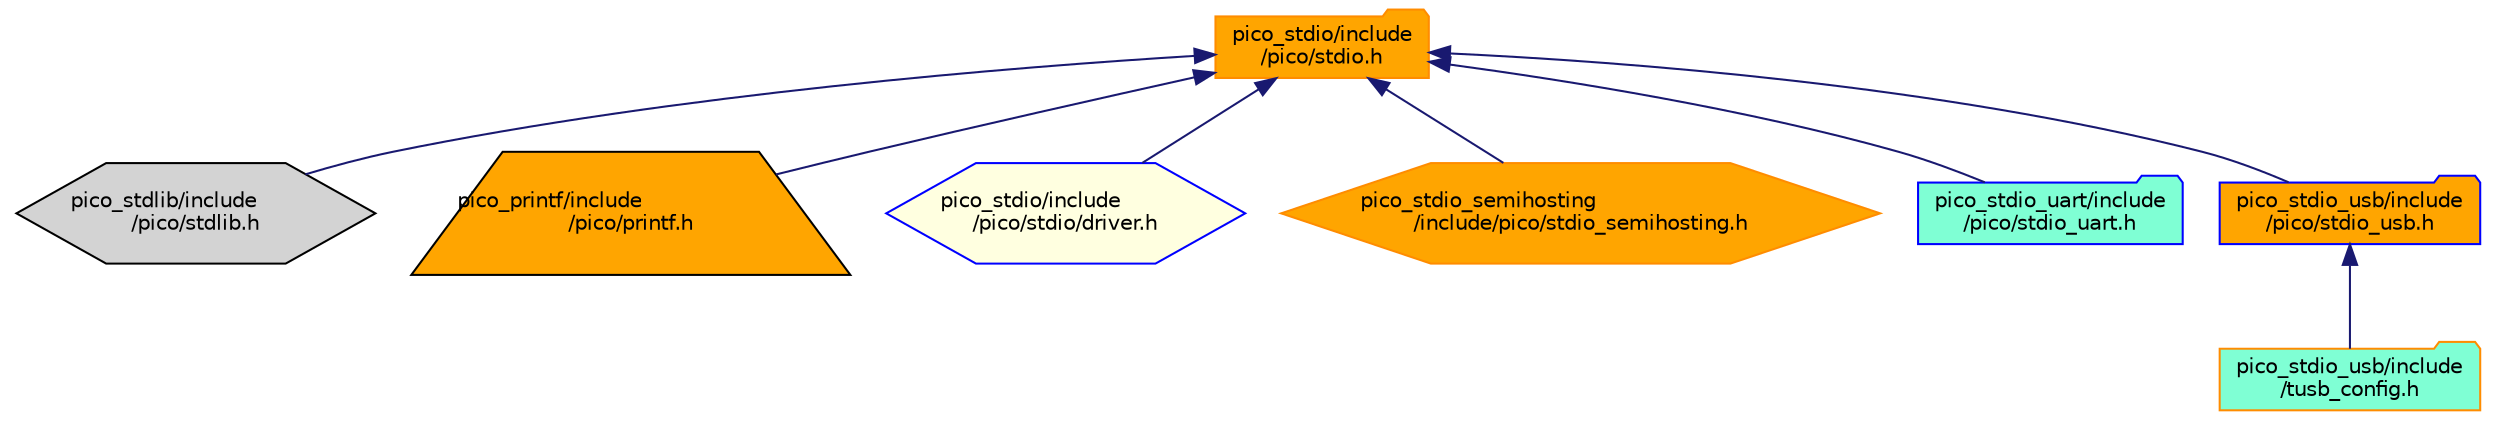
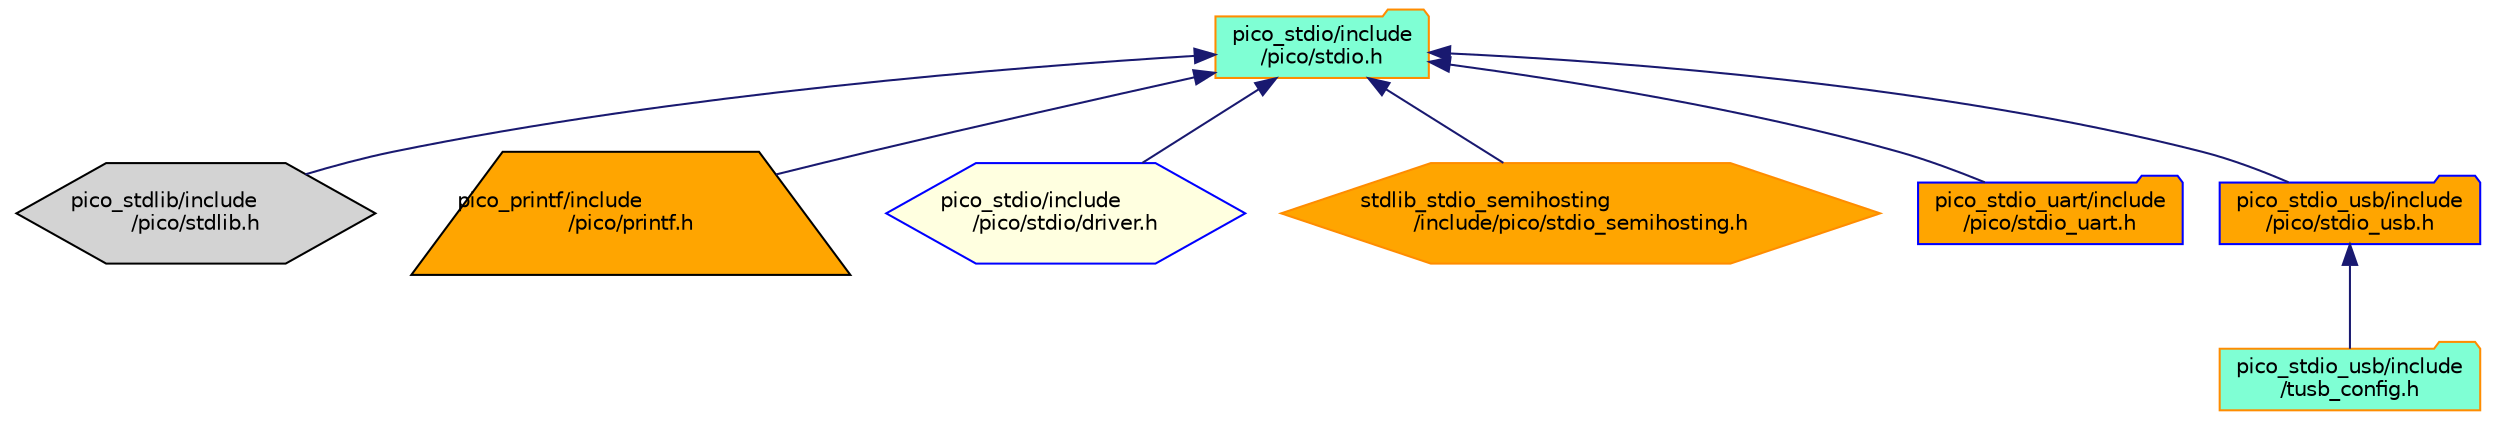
  digraph {
    node [color=darkorange fillcolor=orange fontname=Helvetica fontsize=10 shape=folder style=filled]
    edge [color=midnightblue dir=back fontname=Helvetica fontsize=10 labelfontname=Helvetica labelfontsize=10 style=solid]
-   n1 [fontcolor=black height=0.2 label="pico_stdio/include\l/pico/stdio.h" width=0.4]
+   n1 [fillcolor=aquamarine fontcolor=black height=0.2 label="pico_stdio/include\l/pico/stdio.h" width=0.4]
    n2 [color=black fillcolor=lightgrey height=0.2 label="pico_stdlib/include\l/pico/stdlib.h" shape=hexagon width=0.4]
    n3 [color=black height=0.2 label="pico_printf/include\l/pico/printf.h" shape=trapezium width=0.4]
    n4 [color=blue fillcolor=lightyellow height=0.2 label="pico_stdio/include\l/pico/stdio/driver.h" shape=hexagon width=0.4]
-   n5 [height=0.2 label="pico_stdio_semihosting\l/include/pico/stdio_semihosting.h" shape=hexagon width=0.4]
-   n6 [color=blue fillcolor=aquamarine height=0.2 label="pico_stdio_uart/include\l/pico/stdio_uart.h" width=0.4]
+   n5 [height=0.2 label="stdlib_stdio_semihosting\l/include/pico/stdio_semihosting.h" shape=hexagon width=0.4]
+   n6 [color=blue height=0.2 label="pico_stdio_uart/include\l/pico/stdio_uart.h" width=0.4]
    n7 [color=blue height=0.2 label="pico_stdio_usb/include\l/pico/stdio_usb.h" width=0.4]
    n8 [fillcolor=aquamarine height=0.2 label="pico_stdio_usb/include\l/tusb_config.h" width=0.4]
    n1 -> n2
    n1 -> n3
    n1 -> n4
    n1 -> n5
    n1 -> n6
    n1 -> n7
    n7 -> n8
  }
